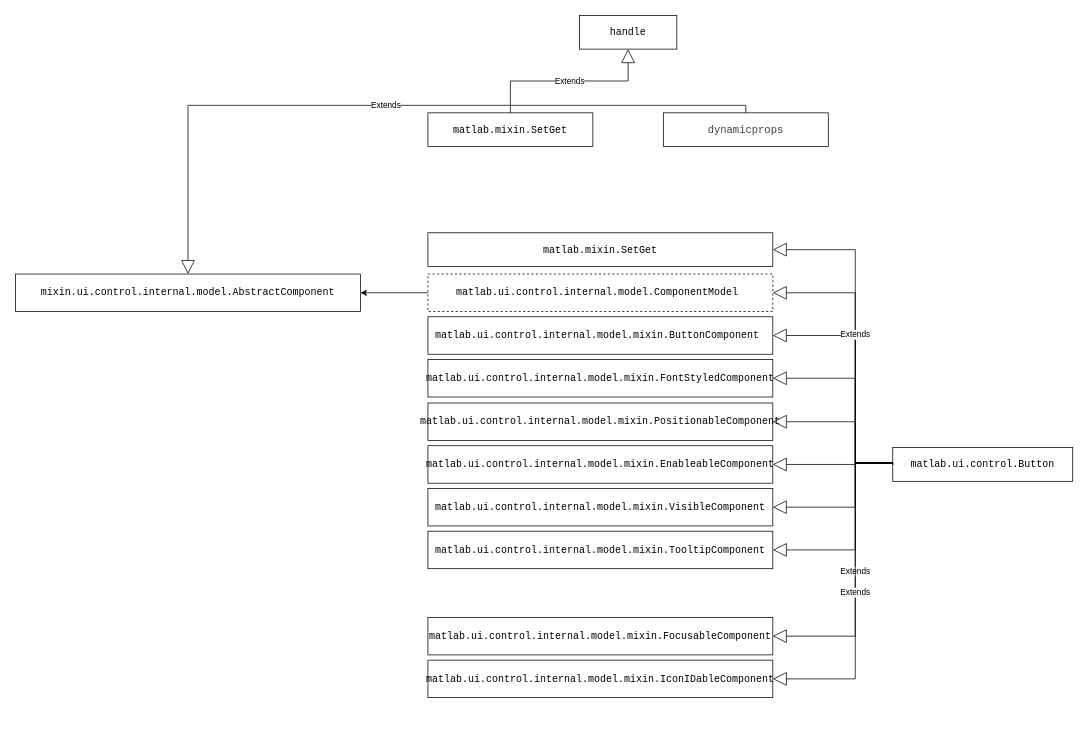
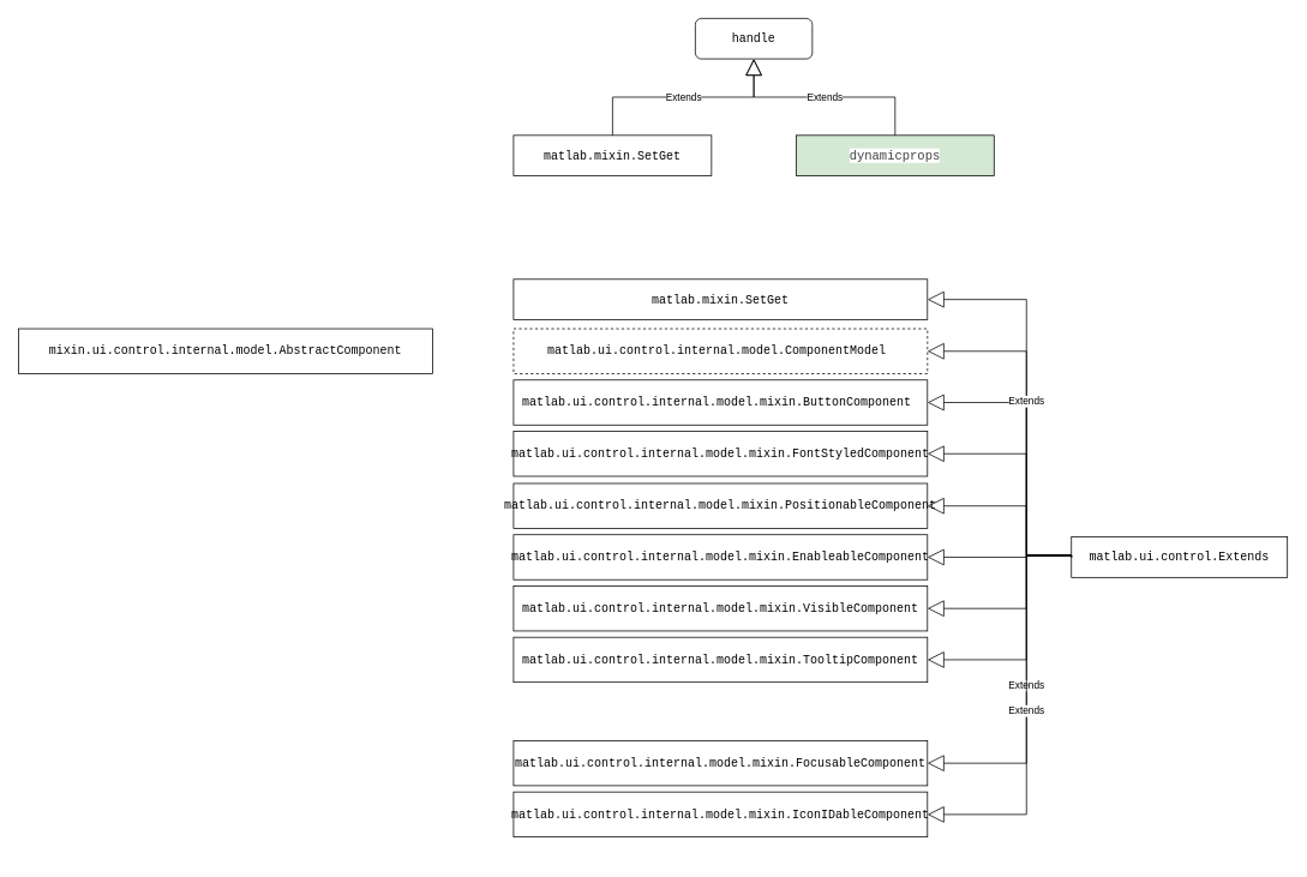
  <mxCell id="0" />
  <mxCell id="1" parent="0" />
- <mxCell id="2" value="&lt;div style=&quot;padding: 30px; font-size: medium; text-align: start;&quot; class=&quot;rtcContent&quot;&gt;&lt;div style=&quot;font-size: 10pt; font-family: Menlo, Monaco, Consolas, &amp;quot;Courier New&amp;quot;, monospace;&quot; class=&quot;lineNode&quot;&gt;handle&lt;/div&gt;&lt;/div&gt;" style="html=1;whiteSpace=wrap;" vertex="1" parent="1"><mxGeometry x="772" y="20" width="130" height="45" as="geometry" /></mxCell>
+ <mxCell id="2" value="&lt;div style=&quot;padding: 30px; font-size: medium; text-align: start;&quot; class=&quot;rtcContent&quot;&gt;&lt;div style=&quot;font-size: 10pt; font-family: Menlo, Monaco, Consolas, &amp;quot;Courier New&amp;quot;, monospace;&quot; class=&quot;lineNode&quot;&gt;handle&lt;/div&gt;&lt;/div&gt;" style="html=1;whiteSpace=wrap;rounded=1;" vertex="1" parent="1"><mxGeometry x="772" y="20" width="130" height="45" as="geometry" /></mxCell>
  <mxCell id="3" value="&lt;div style=&quot;padding: 30px; font-size: medium; text-align: start;&quot; class=&quot;rtcContent&quot;&gt;&lt;div style=&quot;font-size: 10pt; font-family: Menlo, Monaco, Consolas, &amp;quot;Courier New&amp;quot;, monospace;&quot; class=&quot;lineNode&quot;&gt;matlab.mixin.SetGet&lt;/div&gt;&lt;/div&gt;" style="whiteSpace=wrap;html=1;" vertex="1" parent="1"><mxGeometry y="150" width="220" height="45" as="geometry" x="570" /></mxCell>
  <mxCell id="4" value="Extends" style="endArrow=block;endSize=16;endFill=0;html=1;rounded=0;entryX=0.5;entryY=1;entryDx=0;entryDy=0;exitX=0.5;exitY=0;exitDx=0;exitDy=0;edgeStyle=orthogonalEdgeStyle;" edge="1" parent="1" source="3" target="2"><mxGeometry width="160" relative="1" as="geometry"><mxPoint x="712" y="310" as="sourcePoint" /><mxPoint x="872" y="310" as="targetPoint" /></mxGeometry></mxCell>
- <mxCell id="5" value="&lt;div style=&quot;padding: 30px; font-size: medium; text-align: start;&quot; class=&quot;rtcContent&quot;&gt;&lt;div style=&quot;font-size: 10pt; font-family: Menlo, Monaco, Consolas, &amp;quot;Courier New&amp;quot;, monospace;&quot; class=&quot;lineNode&quot;&gt;&lt;div style=&quot;padding: 30px; font-size: medium;&quot; class=&quot;rtcContent&quot;&gt;&lt;code style=&quot;box-sizing: border-box; font-family: Menlo, Monaco, Consolas, &amp;quot;Courier New&amp;quot;, monospace; font-size: 14px; padding: 0px; color: rgb(64, 64, 64); background-color: rgb(255, 255, 255); border-radius: 0px;&quot; class=&quot;literal&quot;&gt;dynamicprops&lt;/code&gt;&lt;div style=&quot;font-size: 10pt;&quot; class=&quot;lineNode&quot;&gt;&lt;span style=&quot;&quot;&gt;&lt;/span&gt;&lt;/div&gt;&lt;/div&gt;&lt;/div&gt;&lt;/div&gt;" style="whiteSpace=wrap;html=1;" vertex="1" parent="1"><mxGeometry x="884" y="150" width="220" height="45" as="geometry" /></mxCell>
- <mxCell id="6" value="Extends" style="endArrow=block;endSize=16;endFill=0;html=1;rounded=0;exitX=0.5;exitY=0;exitDx=0;exitDy=0;edgeStyle=orthogonalEdgeStyle;" edge="1" parent="1" source="5" target="29"><mxGeometry width="160" relative="1" as="geometry"><mxPoint x="682" y="280" as="sourcePoint" /><mxPoint x="847" y="120" as="targetPoint" /></mxGeometry></mxCell>
+ <mxCell id="5" value="&lt;div style=&quot;padding: 30px; font-size: medium; text-align: start;&quot; class=&quot;rtcContent&quot;&gt;&lt;div style=&quot;font-size: 10pt; font-family: Menlo, Monaco, Consolas, &amp;quot;Courier New&amp;quot;, monospace;&quot; class=&quot;lineNode&quot;&gt;&lt;div style=&quot;padding: 30px; font-size: medium;&quot; class=&quot;rtcContent&quot;&gt;&lt;code style=&quot;box-sizing: border-box; font-family: Menlo, Monaco, Consolas, &amp;quot;Courier New&amp;quot;, monospace; font-size: 14px; padding: 0px; color: rgb(64, 64, 64); background-color: rgb(255, 255, 255); border-radius: 0px;&quot; class=&quot;literal&quot;&gt;dynamicprops&lt;/code&gt;&lt;div style=&quot;font-size: 10pt;&quot; class=&quot;lineNode&quot;&gt;&lt;span style=&quot;&quot;&gt;&lt;/span&gt;&lt;/div&gt;&lt;/div&gt;&lt;/div&gt;&lt;/div&gt;" style="whiteSpace=wrap;html=1;fillColor=#d5e8d4;" vertex="1" parent="1"><mxGeometry x="884" y="150" width="220" height="45" as="geometry" /></mxCell>
+ <mxCell id="6" value="Extends" style="endArrow=block;endSize=16;endFill=0;html=1;rounded=0;entryX=0.5;entryY=1;entryDx=0;entryDy=0;exitX=0.5;exitY=0;exitDx=0;exitDy=0;edgeStyle=orthogonalEdgeStyle;" edge="1" parent="1" source="5" target="2"><mxGeometry width="160" relative="1" as="geometry"><mxPoint x="682" y="280" as="sourcePoint" /><mxPoint x="847" y="120" as="targetPoint" /></mxGeometry></mxCell>
  <mxCell id="7" style="edgeStyle=orthogonalEdgeStyle;rounded=0;orthogonalLoop=1;jettySize=auto;html=1;entryX=1;entryY=0.5;entryDx=0;entryDy=0;endArrow=block;endFill=0;endSize=16;" edge="1" parent="1" source="14" target="20"><mxGeometry relative="1" as="geometry"><Array as="points"><mxPoint x="1140" y="617" /><mxPoint x="1140" y="619" /></Array></mxGeometry></mxCell>
  <mxCell id="8" style="edgeStyle=orthogonalEdgeStyle;rounded=0;orthogonalLoop=1;jettySize=auto;html=1;endArrow=block;endFill=0;endSize=16;entryX=1;entryY=0.5;entryDx=0;entryDy=0;" edge="1" parent="1" source="14" target="21"><mxGeometry relative="1" as="geometry"><Array as="points"><mxPoint x="1140" y="617" /><mxPoint x="1140" y="676" /></Array></mxGeometry></mxCell>
  <mxCell id="9" style="edgeStyle=orthogonalEdgeStyle;rounded=0;orthogonalLoop=1;jettySize=auto;html=1;entryX=1;entryY=0.5;entryDx=0;entryDy=0;endArrow=block;endFill=0;endSize=16;" edge="1" parent="1" source="14" target="16"><mxGeometry relative="1" as="geometry"><mxPoint x="950" y="790" as="targetPoint" /><Array as="points"><mxPoint x="1140" y="617" /><mxPoint x="1140" y="390" /></Array></mxGeometry></mxCell>
  <mxCell id="10" style="edgeStyle=orthogonalEdgeStyle;rounded=0;orthogonalLoop=1;jettySize=auto;html=1;entryX=1;entryY=0.5;entryDx=0;entryDy=0;endArrow=block;endFill=0;endSize=16;" edge="1" parent="1" source="14" target="18"><mxGeometry relative="1" as="geometry"><Array as="points"><mxPoint x="1140" y="617" /><mxPoint x="1140" y="504" /></Array></mxGeometry></mxCell>
  <mxCell id="11" style="edgeStyle=orthogonalEdgeStyle;rounded=0;orthogonalLoop=1;jettySize=auto;html=1;entryX=1;entryY=0.5;entryDx=0;entryDy=0;endArrow=block;endFill=0;endSize=16;" edge="1" parent="1" source="14" target="22"><mxGeometry relative="1" as="geometry"><Array as="points"><mxPoint x="1140" y="617" /><mxPoint x="1140" y="733" /></Array></mxGeometry></mxCell>
  <mxCell id="12" style="edgeStyle=orthogonalEdgeStyle;rounded=0;orthogonalLoop=1;jettySize=auto;html=1;entryX=1;entryY=0.5;entryDx=0;entryDy=0;endArrow=block;endFill=0;endSize=16;" edge="1" parent="1" source="14" target="17"><mxGeometry relative="1" as="geometry"><Array as="points"><mxPoint x="1140" y="617" /><mxPoint x="1140" y="447" /></Array></mxGeometry></mxCell>
  <mxCell id="13" style="edgeStyle=orthogonalEdgeStyle;rounded=0;orthogonalLoop=1;jettySize=auto;html=1;entryX=1;entryY=0.5;entryDx=0;entryDy=0;endArrow=block;endFill=0;endSize=16;" edge="1" parent="1" source="14" target="19"><mxGeometry relative="1" as="geometry"><Array as="points"><mxPoint x="1140" y="617" /><mxPoint x="1140" y="562" /></Array></mxGeometry></mxCell>
- <mxCell id="14" value="&lt;div style=&quot;padding: 30px; font-size: medium; text-align: start;&quot; class=&quot;rtcContent&quot;&gt;&lt;div style=&quot;font-size: 10pt; font-family: Menlo, Monaco, Consolas, &amp;quot;Courier New&amp;quot;, monospace;&quot; class=&quot;lineNode&quot;&gt;matlab.ui.control.Button&lt;/div&gt;&lt;/div&gt;" style="html=1;whiteSpace=wrap;" vertex="1" parent="1"><mxGeometry x="1190" y="596.5" width="240" height="45" as="geometry" /></mxCell>
- <mxCell id="15" value="" style="edgeStyle=orthogonalEdgeStyle;rounded=0;orthogonalLoop=1;jettySize=auto;html=1;" edge="1" parent="1" source="16" target="29"><mxGeometry relative="1" as="geometry" /></mxCell>
+ <mxCell id="14" value="&lt;div style=&quot;padding: 30px; font-size: medium; text-align: start;&quot; class=&quot;rtcContent&quot;&gt;&lt;div style=&quot;font-size: 10pt; font-family: Menlo, Monaco, Consolas, &amp;quot;Courier New&amp;quot;, monospace;&quot; class=&quot;lineNode&quot;&gt;matlab.ui.control.Extends&lt;/div&gt;&lt;/div&gt;" style="html=1;whiteSpace=wrap;" vertex="1" parent="1"><mxGeometry x="1190" y="596.5" width="240" height="45" as="geometry" /></mxCell>
  <mxCell id="16" value="&lt;div style=&quot;padding: 30px; font-size: medium; text-align: start;&quot; class=&quot;rtcContent&quot;&gt;&lt;div style=&quot;font-size: 10pt; font-family: Menlo, Monaco, Consolas, &amp;quot;Courier New&amp;quot;, monospace;&quot; class=&quot;lineNode&quot;&gt;&lt;div style=&quot;padding: 30px; font-size: medium;&quot; class=&quot;rtcContent&quot;&gt;&lt;div style=&quot;font-size: 10pt;&quot; class=&quot;lineNode&quot;&gt;matlab.ui.control.internal.model.ComponentModel&amp;nbsp;&lt;/div&gt;&lt;/div&gt;&lt;/div&gt;&lt;/div&gt;" style="html=1;whiteSpace=wrap;dashed=1;" vertex="1" parent="1"><mxGeometry y="365" width="460" height="50" as="geometry" x="570" /></mxCell>
  <mxCell id="17" value="&lt;div style=&quot;padding: 30px; font-size: medium; text-align: start;&quot; class=&quot;rtcContent&quot;&gt;&lt;div style=&quot;font-size: 10pt; font-family: Menlo, Monaco, Consolas, &amp;quot;Courier New&amp;quot;, monospace;&quot; class=&quot;lineNode&quot;&gt;&lt;div style=&quot;padding: 30px; font-size: medium;&quot; class=&quot;rtcContent&quot;&gt;&lt;div style=&quot;font-size: 10pt;&quot; class=&quot;lineNode&quot;&gt;&lt;div style=&quot;border-color: var(--border-color); font-size: 10pt;&quot; class=&quot;lineNode&quot;&gt;&lt;span style=&quot;border-color: var(--border-color);&quot;&gt;matlab.ui.control.internal.model.mixin.ButtonComponent&amp;nbsp;&lt;/span&gt;&lt;/div&gt;&lt;/div&gt;&lt;/div&gt;&lt;/div&gt;&lt;/div&gt;" style="html=1;whiteSpace=wrap;" vertex="1" parent="1"><mxGeometry y="422" width="460" height="50" as="geometry" x="570" /></mxCell>
  <mxCell id="18" value="&lt;div style=&quot;padding: 30px; font-size: medium; text-align: start;&quot; class=&quot;rtcContent&quot;&gt;&lt;div style=&quot;font-size: 10pt; font-family: Menlo, Monaco, Consolas, &amp;quot;Courier New&amp;quot;, monospace;&quot; class=&quot;lineNode&quot;&gt;&lt;div style=&quot;padding: 30px; font-size: medium;&quot; class=&quot;rtcContent&quot;&gt;&lt;div style=&quot;font-size: 10pt;&quot; class=&quot;lineNode&quot;&gt;&lt;div style=&quot;border-color: var(--border-color); font-size: 10pt;&quot; class=&quot;lineNode&quot;&gt;&lt;span style=&quot;font-size: 10pt; background-color: initial;&quot;&gt;matlab.ui.control.internal.model.mixin.FontStyledComponent&lt;/span&gt;&lt;br&gt;&lt;/div&gt;&lt;/div&gt;&lt;/div&gt;&lt;/div&gt;&lt;/div&gt;" style="html=1;whiteSpace=wrap;" vertex="1" parent="1"><mxGeometry y="479" width="460" height="50" as="geometry" x="570" /></mxCell>
  <mxCell id="19" value="&lt;div style=&quot;padding: 30px; font-size: medium; text-align: start;&quot; class=&quot;rtcContent&quot;&gt;&lt;div style=&quot;font-size: 10pt; font-family: Menlo, Monaco, Consolas, &amp;quot;Courier New&amp;quot;, monospace;&quot; class=&quot;lineNode&quot;&gt;&lt;div style=&quot;padding: 30px; font-size: medium;&quot; class=&quot;rtcContent&quot;&gt;&lt;div style=&quot;font-size: 10pt;&quot; class=&quot;lineNode&quot;&gt;&lt;div style=&quot;border-color: var(--border-color); font-size: 10pt;&quot; class=&quot;lineNode&quot;&gt;&lt;span style=&quot;font-size: 10pt; background-color: initial;&quot;&gt;matlab.ui.control.internal.model.mixin.PositionableComponent&lt;/span&gt;&lt;br&gt;&lt;/div&gt;&lt;/div&gt;&lt;/div&gt;&lt;/div&gt;&lt;/div&gt;" style="html=1;whiteSpace=wrap;" vertex="1" parent="1"><mxGeometry y="537" width="460" height="50" as="geometry" x="570" /></mxCell>
  <mxCell id="20" value="&lt;div style=&quot;padding: 30px; font-size: medium; text-align: start;&quot; class=&quot;rtcContent&quot;&gt;&lt;div style=&quot;font-size: 10pt; font-family: Menlo, Monaco, Consolas, &amp;quot;Courier New&amp;quot;, monospace;&quot; class=&quot;lineNode&quot;&gt;&lt;div style=&quot;padding: 30px; font-size: medium;&quot; class=&quot;rtcContent&quot;&gt;&lt;div style=&quot;font-size: 10pt;&quot; class=&quot;lineNode&quot;&gt;&lt;div style=&quot;border-color: var(--border-color); font-size: 10pt;&quot; class=&quot;lineNode&quot;&gt;&lt;span style=&quot;font-size: 10pt; background-color: initial;&quot;&gt;matlab.ui.control.internal.model.mixin.EnableableComponent&lt;/span&gt;&lt;br&gt;&lt;/div&gt;&lt;/div&gt;&lt;/div&gt;&lt;/div&gt;&lt;/div&gt;" style="html=1;whiteSpace=wrap;" vertex="1" parent="1"><mxGeometry y="594" width="460" height="50" as="geometry" x="570" /></mxCell>
  <mxCell id="21" value="&lt;div style=&quot;padding: 30px; font-size: medium; text-align: start;&quot; class=&quot;rtcContent&quot;&gt;&lt;div style=&quot;font-size: 10pt; font-family: Menlo, Monaco, Consolas, &amp;quot;Courier New&amp;quot;, monospace;&quot; class=&quot;lineNode&quot;&gt;&lt;div style=&quot;padding: 30px; font-size: medium;&quot; class=&quot;rtcContent&quot;&gt;&lt;div style=&quot;font-size: 10pt;&quot; class=&quot;lineNode&quot;&gt;&lt;div style=&quot;border-color: var(--border-color); font-size: 10pt;&quot; class=&quot;lineNode&quot;&gt;&lt;span style=&quot;font-size: 10pt; background-color: initial;&quot;&gt;matlab.ui.control.internal.model.mixin.VisibleComponent&lt;/span&gt;&lt;br&gt;&lt;/div&gt;&lt;/div&gt;&lt;/div&gt;&lt;/div&gt;&lt;/div&gt;" style="html=1;whiteSpace=wrap;" vertex="1" parent="1"><mxGeometry y="651" width="460" height="50" as="geometry" x="570" /></mxCell>
  <mxCell id="22" value="&lt;div style=&quot;padding: 30px; font-size: medium; text-align: start;&quot; class=&quot;rtcContent&quot;&gt;&lt;div style=&quot;font-size: 10pt; font-family: Menlo, Monaco, Consolas, &amp;quot;Courier New&amp;quot;, monospace;&quot; class=&quot;lineNode&quot;&gt;&lt;div style=&quot;padding: 30px; font-size: medium;&quot; class=&quot;rtcContent&quot;&gt;&lt;div style=&quot;font-size: 10pt;&quot; class=&quot;lineNode&quot;&gt;&lt;div style=&quot;border-color: var(--border-color); font-size: 10pt;&quot; class=&quot;lineNode&quot;&gt;&lt;span style=&quot;font-size: 10pt; background-color: initial;&quot;&gt;matlab.ui.control.internal.model.mixin.TooltipComponent&lt;/span&gt;&lt;br&gt;&lt;/div&gt;&lt;/div&gt;&lt;/div&gt;&lt;/div&gt;&lt;/div&gt;" style="html=1;whiteSpace=wrap;" vertex="1" parent="1"><mxGeometry y="708" width="460" height="50" as="geometry" x="570" /></mxCell>
  <mxCell id="23" value="&lt;div style=&quot;padding: 30px; font-size: medium; text-align: start;&quot; class=&quot;rtcContent&quot;&gt;&lt;div style=&quot;font-size: 10pt; font-family: Menlo, Monaco, Consolas, &amp;quot;Courier New&amp;quot;, monospace;&quot; class=&quot;lineNode&quot;&gt;&lt;div style=&quot;padding: 30px; font-size: medium;&quot; class=&quot;rtcContent&quot;&gt;&lt;div style=&quot;font-size: 10pt;&quot; class=&quot;lineNode&quot;&gt;&lt;div style=&quot;border-color: var(--border-color); font-size: 10pt;&quot; class=&quot;lineNode&quot;&gt;&lt;div style=&quot;border-color: var(--border-color); font-size: 10pt;&quot; class=&quot;lineNode&quot;&gt;matlab.ui.control.internal.model.mixin.FocusableComponent&lt;/div&gt;&lt;/div&gt;&lt;/div&gt;&lt;/div&gt;&lt;/div&gt;&lt;/div&gt;" style="html=1;whiteSpace=wrap;" vertex="1" parent="1"><mxGeometry y="823" width="460" height="50" as="geometry" x="570" /></mxCell>
  <mxCell id="24" value="&lt;div style=&quot;padding: 30px; font-size: medium; text-align: start;&quot; class=&quot;rtcContent&quot;&gt;&lt;div style=&quot;font-size: 10pt; font-family: Menlo, Monaco, Consolas, &amp;quot;Courier New&amp;quot;, monospace;&quot; class=&quot;lineNode&quot;&gt;&lt;div style=&quot;padding: 30px; font-size: medium;&quot; class=&quot;rtcContent&quot;&gt;&lt;div style=&quot;font-size: 10pt;&quot; class=&quot;lineNode&quot;&gt;&lt;div style=&quot;border-color: var(--border-color); font-size: 10pt;&quot; class=&quot;lineNode&quot;&gt;&lt;div style=&quot;border-color: var(--border-color); font-size: 10pt;&quot; class=&quot;lineNode&quot;&gt;matlab.ui.control.internal.model.mixin.IconIDableComponent&lt;br&gt;&lt;/div&gt;&lt;/div&gt;&lt;/div&gt;&lt;/div&gt;&lt;/div&gt;&lt;/div&gt;" style="html=1;whiteSpace=wrap;" vertex="1" parent="1"><mxGeometry y="880" width="460" height="50" as="geometry" x="570" /></mxCell>
  <mxCell id="25" value="&lt;div style=&quot;padding: 30px; font-size: medium; text-align: start;&quot; class=&quot;rtcContent&quot;&gt;&lt;div style=&quot;font-size: 10pt; font-family: Menlo, Monaco, Consolas, &amp;quot;Courier New&amp;quot;, monospace;&quot; class=&quot;lineNode&quot;&gt;matlab.mixin.SetGet&lt;/div&gt;&lt;/div&gt;" style="whiteSpace=wrap;html=1;" vertex="1" parent="1"><mxGeometry y="310" width="460" height="45" as="geometry" x="570" /></mxCell>
  <mxCell id="26" value="Extends" style="endArrow=block;endSize=16;endFill=0;rounded=0;entryX=1;entryY=0.5;entryDx=0;entryDy=0;exitX=0;exitY=0.5;exitDx=0;exitDy=0;edgeStyle=orthogonalEdgeStyle;html=1;" edge="1" parent="1" source="14" target="25"><mxGeometry width="160" relative="1" as="geometry"><mxPoint x="1107" y="478.5" as="sourcePoint" /><mxPoint x="950" y="393.5" as="targetPoint" /><Array as="points"><mxPoint x="1140" y="617" /><mxPoint x="1140" y="333" /></Array></mxGeometry></mxCell>
  <mxCell id="27" value="Extends" style="endArrow=block;endSize=16;endFill=0;html=1;rounded=0;entryX=1;entryY=0.5;entryDx=0;entryDy=0;exitX=0;exitY=0.5;exitDx=0;exitDy=0;edgeStyle=orthogonalEdgeStyle;" edge="1" parent="1" source="14" target="23"><mxGeometry width="160" relative="1" as="geometry"><mxPoint x="1100" y="753" as="sourcePoint" /><mxPoint x="970" y="433" as="targetPoint" /><Array as="points"><mxPoint x="1140" y="617" /><mxPoint x="1140" y="848" /></Array></mxGeometry></mxCell>
  <mxCell id="28" value="Extends" style="endArrow=block;endSize=16;endFill=0;html=1;rounded=0;entryX=1;entryY=0.5;entryDx=0;entryDy=0;exitX=0;exitY=0.5;exitDx=0;exitDy=0;edgeStyle=orthogonalEdgeStyle;" edge="1" parent="1" source="14" target="24"><mxGeometry width="160" relative="1" as="geometry"><mxPoint x="1110" y="763" as="sourcePoint" /><mxPoint x="980" y="443" as="targetPoint" /><Array as="points"><mxPoint x="1140" y="617" /><mxPoint x="1140" y="905" /></Array></mxGeometry></mxCell>
  <mxCell id="29" value="&lt;div style=&quot;padding: 30px; font-size: medium; text-align: start;&quot; class=&quot;rtcContent&quot;&gt;&lt;div style=&quot;font-size: 10pt; font-family: Menlo, Monaco, Consolas, &amp;quot;Courier New&amp;quot;, monospace;&quot; class=&quot;lineNode&quot;&gt;mixin.ui.control.internal.model.AbstractComponent&lt;/div&gt;&lt;/div&gt;" style="whiteSpace=wrap;html=1;" vertex="1" parent="1"><mxGeometry x="20" y="365" width="460" height="50" as="geometry" /></mxCell>
